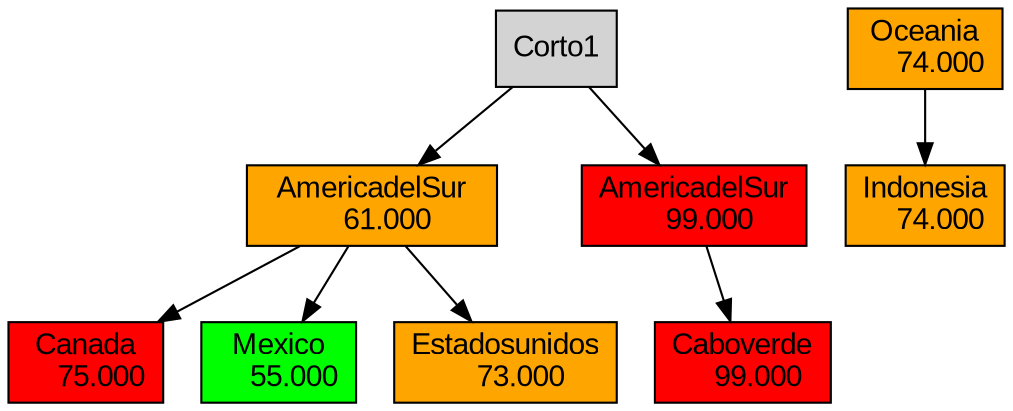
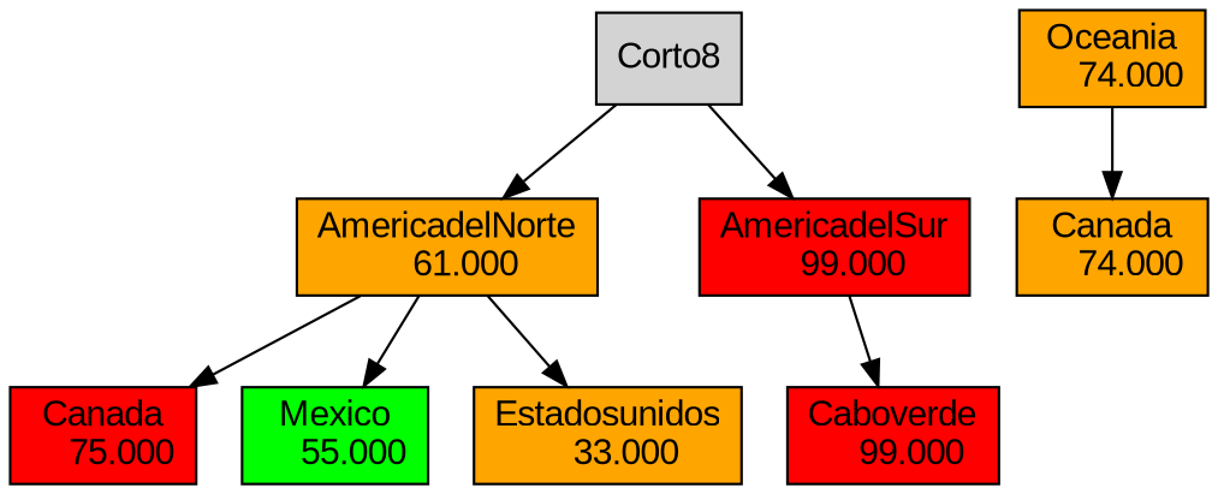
  digraph {
    node [fillcolor=orange fontname=Arial shape=box style=filled]
-   n1 [label="AmericadelSur\n    61.000"]
+   n1 [label="AmericadelNorte\n    61.000"]
    n2 [fillcolor=red label="Canada\n    75.000"]
    n3 [fillcolor=green label="Mexico\n    55.000"]
-   n4 [label="Estadosunidos\n    73.000"]
-   Corto1 [fillcolor=""]
+   n4 [label="Estadosunidos\n    33.000"]
+   Corto1 [label=Corto8 fillcolor=""]
    n6 [fillcolor=red label="AmericadelSur\n    99.000"]
    n7 [fillcolor=red label="Caboverde\n    99.000"]
    n8 [label="Oceania\n    74.000"]
-   n9 [label="Indonesia\n    74.000"]
+   n9 [label="Canada\n    74.000"]
    n1 -> n2
    n1 -> n3
    n1 -> n4
    Corto1 -> n1
    Corto1 -> n6
    n6 -> n7
    n8 -> n9
  }
